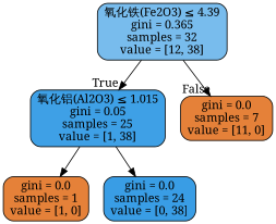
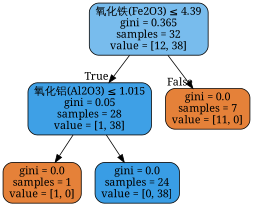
  digraph {
    fontname="Noto Serif"
    node [color=black fillcolor="#e58139" fontname="Noto Serif" shape=box style="filled, rounded"]
    edge [fontname="Noto Serif"]
    n1 [fillcolor="#78bced" label=<氧化铁(Fe2O3) &le; 4.39<br/>gini = 0.365<br/>samples = 32<br/>value = [12, 38]>]
-   n2 [fillcolor="#3ea0e6" label=<氧化铝(Al2O3) &le; 1.015<br/>gini = 0.05<br/>samples = 25<br/>value = [1, 38]>]
+   n2 [fillcolor="#3ea0e6" label=<氧化铝(Al2O3) &le; 1.015<br/>gini = 0.05<br/>samples = 28<br/>value = [1, 38]>]
    n3 [label=<gini = 0.0<br/>samples = 7<br/>value = [11, 0]>]
    n4 [label=<gini = 0.0<br/>samples = 1<br/>value = [1, 0]>]
    n5 [fillcolor="#399de5" label=<gini = 0.0<br/>samples = 24<br/>value = [0, 38]>]
    n1 -> n2 [headlabel=True labelangle=45 labeldistance=2.5]
    n1 -> n3 [headlabel=False labelangle=-45 labeldistance=2.5]
    n2 -> n4
    n2 -> n5
  }
